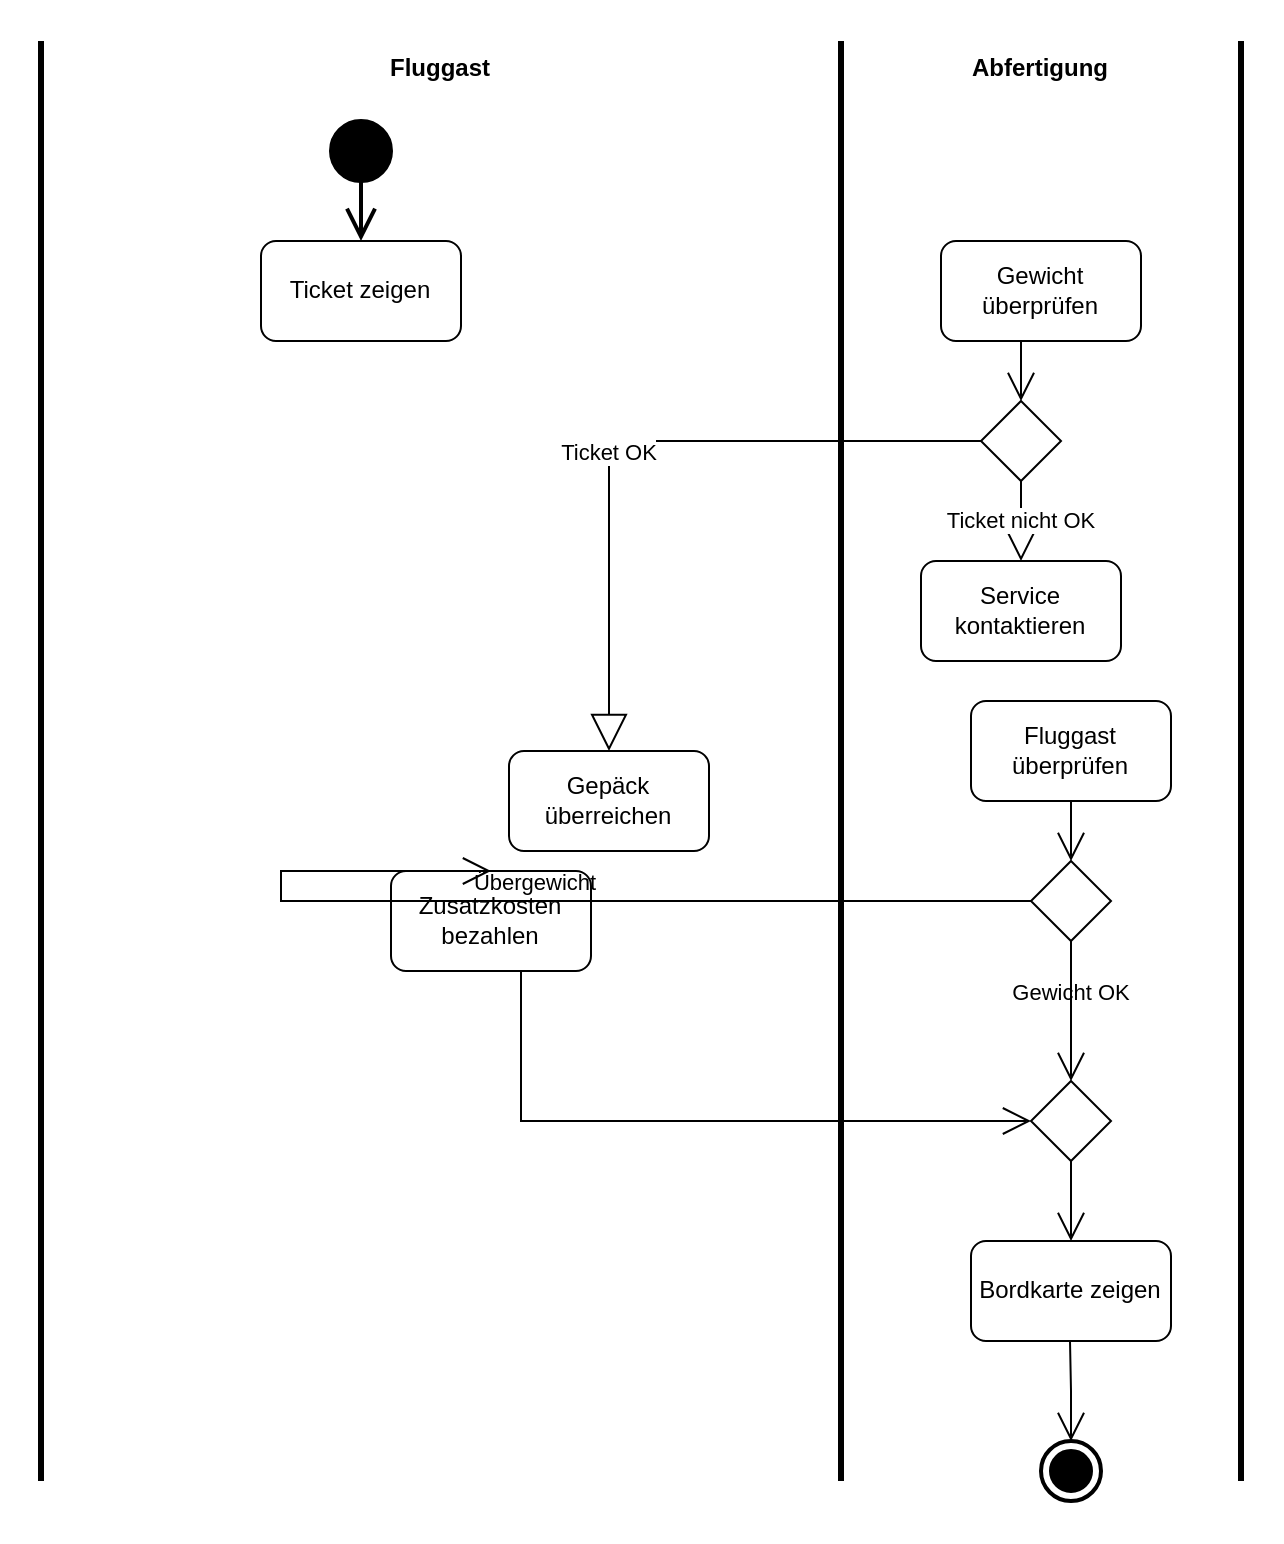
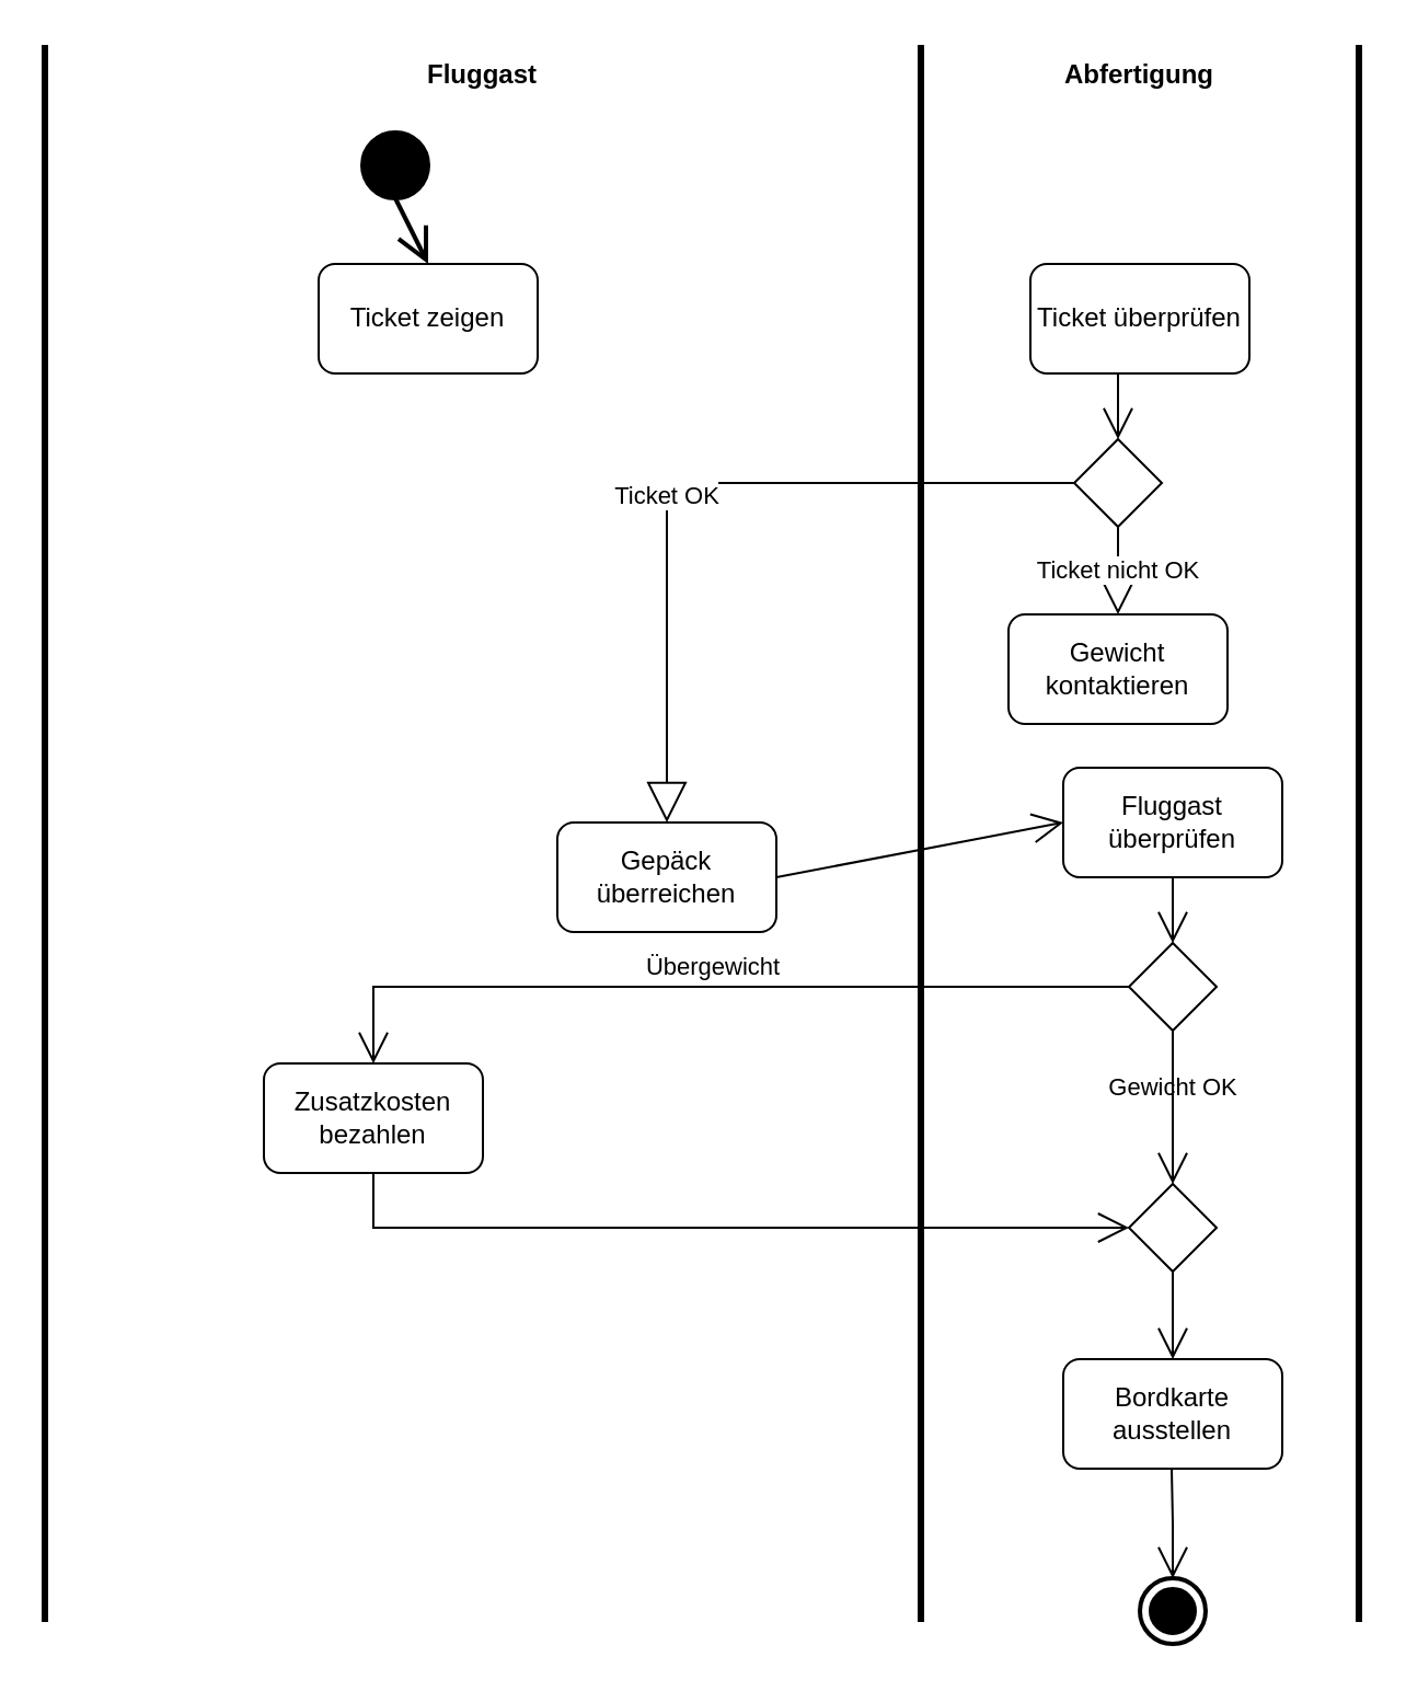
  <mxCell id="0" />
  <mxCell id="1" parent="0" />
  <mxCell id="2" value="&lt;b&gt;Fluggast&lt;/b&gt;" style="html=1;shape=mxgraph.sysml.actPart;strokeWidth=3;verticalAlign=top;rotation=0;whiteSpace=wrap;" parent="1" vertex="1"><mxGeometry x="20" y="20" width="400" height="720" as="geometry" /></mxCell>
  <mxCell id="3" value="&lt;b&gt;Abfertigung&lt;/b&gt;" style="html=1;shape=mxgraph.sysml.actPart;strokeWidth=3;verticalAlign=top;rotation=0;whiteSpace=wrap;" parent="1" vertex="1"><mxGeometry x="420" y="20" width="200" height="720" as="geometry" /></mxCell>
  <mxCell id="4" value="" style="shape=ellipse;html=1;fillColor=strokeColor;strokeWidth=2;verticalLabelPosition=bottom;verticalAlignment=top;perimeter=ellipsePerimeter;" parent="1" vertex="1"><mxGeometry x="165" y="60" width="30" height="30" as="geometry" /></mxCell>
  <mxCell id="5" style="edgeStyle=none;html=1;strokeWidth=1;" parent="1" source="6" target="3" edge="1"><mxGeometry relative="1" as="geometry" /></mxCell>
  <mxCell id="6" value="" style="html=1;shape=mxgraph.sysml.actFinal;strokeWidth=2;verticalLabelPosition=bottom;verticalAlignment=top;" parent="1" vertex="1"><mxGeometry x="520" y="720" width="30" height="30" as="geometry" /></mxCell>
- <mxCell id="7" value="Ticket zeigen" style="shape=rect;html=1;rounded=1;whiteSpace=wrap;align=center;" parent="1" vertex="1"><mxGeometry x="130" y="120" width="100" height="50" as="geometry" /></mxCell>
- <mxCell id="8" value="Gewicht überprüfen" style="shape=rect;html=1;rounded=1;whiteSpace=wrap;align=center;" parent="1" vertex="1"><mxGeometry x="470" y="120" width="100" height="50" as="geometry" /></mxCell>
- <mxCell id="9" value="Service kontaktieren" style="shape=rect;html=1;rounded=1;whiteSpace=wrap;align=center;" parent="1" vertex="1"><mxGeometry x="460" y="280" width="100" height="50" as="geometry" /></mxCell>
+ <mxCell id="7" value="Ticket zeigen" style="shape=rect;html=1;rounded=1;whiteSpace=wrap;align=center;" parent="1" vertex="1"><mxGeometry x="145" y="120" width="100" height="50" as="geometry" /></mxCell>
+ <mxCell id="8" value="Ticket überprüfen" style="shape=rect;html=1;rounded=1;whiteSpace=wrap;align=center;" parent="1" vertex="1"><mxGeometry x="470" y="120" width="100" height="50" as="geometry" /></mxCell>
+ <mxCell id="9" value="Gewicht kontaktieren" style="shape=rect;html=1;rounded=1;whiteSpace=wrap;align=center;" parent="1" vertex="1"><mxGeometry x="460" y="280" width="100" height="50" as="geometry" /></mxCell>
  <mxCell id="10" value="Gepäck überreichen" style="shape=rect;html=1;rounded=1;whiteSpace=wrap;align=center;" parent="1" vertex="1"><mxGeometry x="254" y="375" width="100" height="50" as="geometry" /></mxCell>
  <mxCell id="11" value="Fluggast überprüfen" style="shape=rect;html=1;rounded=1;whiteSpace=wrap;align=center;" parent="1" vertex="1"><mxGeometry x="485" y="350" width="100" height="50" as="geometry" /></mxCell>
- <mxCell id="12" value="Bordkarte zeigen" style="shape=rect;html=1;rounded=1;whiteSpace=wrap;align=center;" parent="1" vertex="1"><mxGeometry x="485" y="620" width="100" height="50" as="geometry" /></mxCell>
- <mxCell id="13" value="Zusatzkosten bezahlen" style="shape=rect;html=1;rounded=1;whiteSpace=wrap;align=center;" parent="1" vertex="1"><mxGeometry x="195" y="435" width="100" height="50" as="geometry" /></mxCell>
+ <mxCell id="12" value="Bordkarte ausstellen" style="shape=rect;html=1;rounded=1;whiteSpace=wrap;align=center;" parent="1" vertex="1"><mxGeometry x="485" y="620" width="100" height="50" as="geometry" /></mxCell>
+ <mxCell id="13" value="Zusatzkosten bezahlen" style="shape=rect;html=1;rounded=1;whiteSpace=wrap;align=center;" parent="1" vertex="1"><mxGeometry x="120" y="485" width="100" height="50" as="geometry" /></mxCell>
  <mxCell id="14" value="" style="edgeStyle=none;html=1;endArrow=open;endSize=12;strokeWidth=2;verticalAlign=bottom;exitX=0.5;exitY=1;exitDx=0;exitDy=0;entryX=0.5;entryY=0;entryDx=0;entryDy=0;" parent="1" source="4" target="7" edge="1"><mxGeometry width="160" relative="1" as="geometry"><mxPoint x="370" y="160" as="sourcePoint" /><mxPoint x="510" y="160.5" as="targetPoint" /></mxGeometry></mxCell>
  <mxCell id="15" value="" style="shape=rhombus;html=1;verticalLabelPosition=bottom;verticalAlignment=top;" parent="1" vertex="1"><mxGeometry x="490" y="200" width="40" height="40" as="geometry" /></mxCell>
  <mxCell id="16" value="" style="edgeStyle=elbowEdgeStyle;html=1;elbow=horizontal;align=right;verticalAlign=bottom;endArrow=none;rounded=0;labelBackgroundColor=none;startArrow=open;startSize=12;entryX=0.35;entryY=1;entryDx=0;entryDy=0;entryPerimeter=0;exitX=0.5;exitY=0;exitDx=0;exitDy=0;" parent="1" source="15" target="8" edge="1"><mxGeometry relative="1" as="geometry"><mxPoint x="520" y="180" as="targetPoint" /><Array as="points"><mxPoint x="510" y="230" /><mxPoint x="330" y="180" /><mxPoint x="220" y="220" /><mxPoint x="520" y="230" /><mxPoint x="220" y="210" /><mxPoint x="220" y="220" /><mxPoint x="220" y="210" /><mxPoint x="220" y="230" /><mxPoint x="520" y="220" /></Array></mxGeometry></mxCell>
+ <mxCell id="17" value="" style="edgeStyle=none;html=1;endArrow=open;endSize=12;strokeWidth=1;verticalAlign=bottom;exitX=1;exitY=0.5;exitDx=0;exitDy=0;entryX=0;entryY=0.5;entryDx=0;entryDy=0;" parent="1" source="10" target="11" edge="1"><mxGeometry width="160" relative="1" as="geometry"><mxPoint x="345" y="374.5" as="sourcePoint" /><mxPoint x="480" y="375" as="targetPoint" /></mxGeometry></mxCell>
  <mxCell id="18" value="" style="shape=rhombus;html=1;verticalLabelPosition=top;verticalAlignment=bottom;" parent="1" vertex="1"><mxGeometry x="515" y="540" width="40" height="40" as="geometry" /></mxCell>
  <mxCell id="19" value="" style="edgeStyle=elbowEdgeStyle;html=1;elbow=horizontal;align=right;verticalAlign=bottom;rounded=0;labelBackgroundColor=none;endArrow=open;endSize=12;strokeWidth=1;" parent="1" source="18" edge="1"><mxGeometry relative="1" as="geometry"><mxPoint x="535" y="620" as="targetPoint" /></mxGeometry></mxCell>
  <mxCell id="20" value="" style="edgeStyle=elbowEdgeStyle;html=1;elbow=vertical;verticalAlign=bottom;startArrow=open;endArrow=none;rounded=0;labelBackgroundColor=none;startSize=12;strokeWidth=1;exitX=0;exitY=0.5;exitDx=0;exitDy=0;" parent="1" source="18" target="13" edge="1"><mxGeometry relative="1" as="geometry"><mxPoint x="435" y="560" as="targetPoint" /><Array as="points"><mxPoint x="260" y="560" /></Array></mxGeometry></mxCell>
  <mxCell id="21" value="" style="edgeStyle=elbowEdgeStyle;html=1;elbow=vertical;verticalAlign=bottom;startArrow=open;endArrow=none;rounded=0;labelBackgroundColor=none;startSize=12;strokeWidth=1;exitX=0.5;exitY=0;exitDx=0;exitDy=0;exitPerimeter=0;" parent="1" source="6" edge="1"><mxGeometry relative="1" as="geometry"><mxPoint x="534.5" y="670" as="targetPoint" /><mxPoint x="535" y="710" as="sourcePoint" /></mxGeometry></mxCell>
  <mxCell id="22" value="" style="shape=rhombus;html=1;verticalLabelPosition=bottom;verticalAlignment=top;" parent="1" vertex="1"><mxGeometry x="515" y="430" width="40" height="40" as="geometry" /></mxCell>
  <mxCell id="23" value="" style="edgeStyle=elbowEdgeStyle;html=1;elbow=horizontal;align=right;verticalAlign=bottom;endArrow=none;rounded=0;labelBackgroundColor=none;startArrow=open;startSize=12;strokeWidth=1;entryX=0.5;entryY=1;entryDx=0;entryDy=0;" parent="1" source="22" target="11" edge="1"><mxGeometry relative="1" as="geometry"><mxPoint x="485" y="410" as="targetPoint" /></mxGeometry></mxCell>
  <mxCell id="24" value="Gewicht OK" style="edgeStyle=elbowEdgeStyle;html=1;elbow=vertical;verticalAlign=bottom;endArrow=open;rounded=0;labelBackgroundColor=none;endSize=12;strokeWidth=1;entryX=0.5;entryY=0;entryDx=0;entryDy=0;" parent="1" source="22" target="18" edge="1"><mxGeometry relative="1" as="geometry"><mxPoint x="660" y="470" as="targetPoint" /></mxGeometry></mxCell>
  <mxCell id="25" value="Übergewicht" style="edgeStyle=elbowEdgeStyle;html=1;elbow=vertical;verticalAlign=bottom;endArrow=open;rounded=0;labelBackgroundColor=none;endSize=12;strokeWidth=1;entryX=0.5;entryY=0;entryDx=0;entryDy=0;exitX=0;exitY=0.5;exitDx=0;exitDy=0;" parent="1" source="22" target="13" edge="1"><mxGeometry relative="1" as="geometry"><mxPoint x="340" y="515" as="targetPoint" /><mxPoint x="340" y="460" as="sourcePoint" /><Array as="points"><mxPoint x="140" y="450" /></Array></mxGeometry></mxCell>
  <mxCell id="26" value="Ticket nicht OK" style="endArrow=block;endSize=16;endFill=0;html=1;exitX=0.5;exitY=1;exitDx=0;exitDy=0;" edge="1" parent="1" source="15" target="9"><mxGeometry width="160" relative="1" as="geometry"><mxPoint x="260" y="270" as="sourcePoint" /><mxPoint x="420" y="270" as="targetPoint" /></mxGeometry></mxCell>
  <mxCell id="27" value="Ticket OK" style="endArrow=block;endSize=16;endFill=0;html=1;exitX=0;exitY=0.5;exitDx=0;exitDy=0;entryX=0.5;entryY=0;entryDx=0;entryDy=0;" edge="1" parent="1" source="15" target="10"><mxGeometry x="0.125" width="160" relative="1" as="geometry"><mxPoint x="195" y="219.5" as="sourcePoint" /><mxPoint x="355" y="219.5" as="targetPoint" /><Array as="points"><mxPoint x="304" y="220" /></Array><mxPoint as="offset" /></mxGeometry></mxCell>
